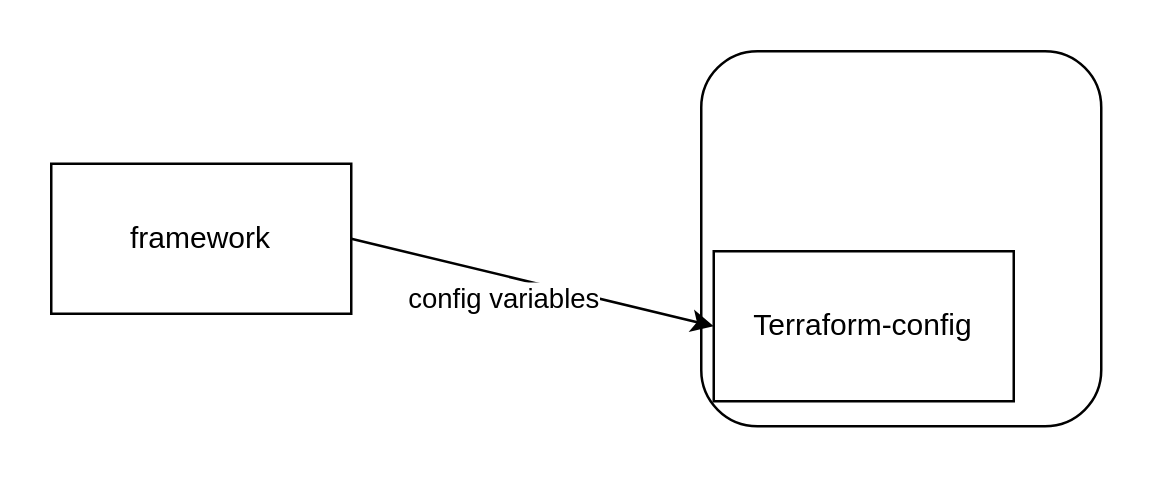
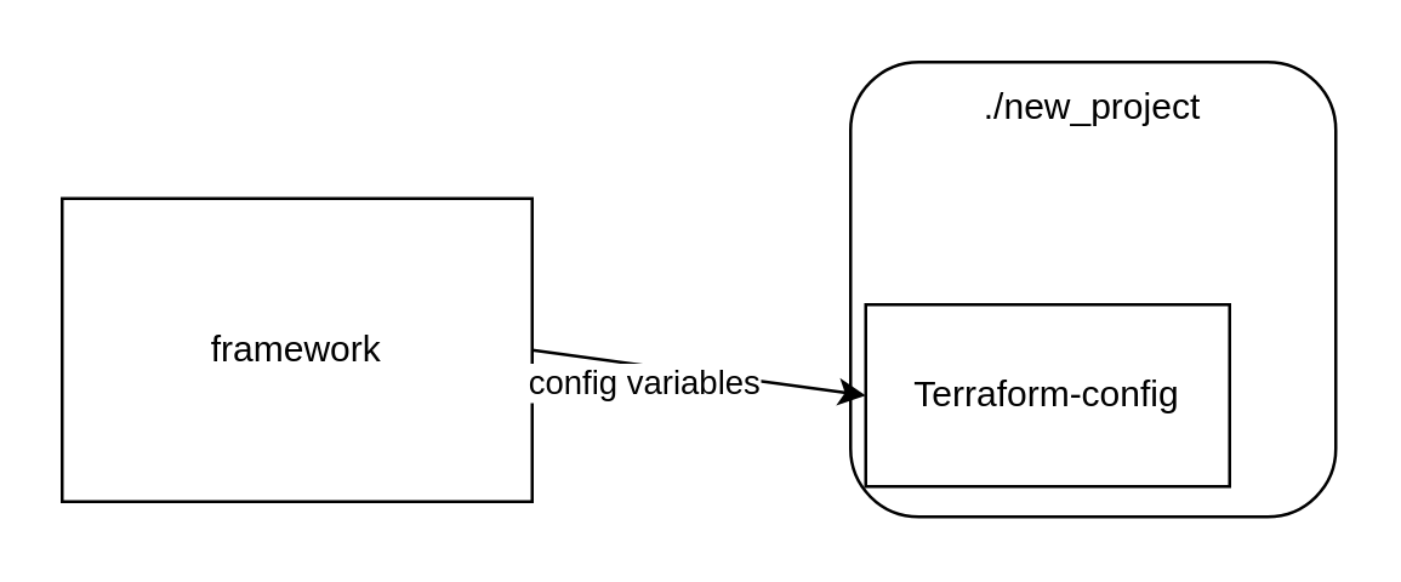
  <mxCell id="0" />
  <mxCell id="1" parent="0" />
- <mxCell id="2" value="framework" style="rounded=0;whiteSpace=wrap;html=1;" parent="1" vertex="1"><mxGeometry x="20" y="65" width="120" height="60" as="geometry" /></mxCell>
+ <mxCell id="2" value="framework" style="rounded=0;whiteSpace=wrap;html=1;" parent="1" vertex="1"><mxGeometry x="20" y="65" width="155" height="100" as="geometry" /></mxCell>
  <mxCell id="3" value="Terraform-config" style="rounded=0;whiteSpace=wrap;html=1;" parent="1" vertex="1"><mxGeometry x="285" y="100" width="120" height="60" as="geometry" /></mxCell>
  <mxCell id="4" value="" style="endArrow=classic;html=1;exitX=1;exitY=0.5;exitDx=0;exitDy=0;entryX=0;entryY=0.5;entryDx=0;entryDy=0;" parent="1" source="2" target="3" edge="1"><mxGeometry width="50" height="50" relative="1" as="geometry"><mxPoint x="260" y="185" as="sourcePoint" /><mxPoint x="310" y="135" as="targetPoint" /></mxGeometry></mxCell>
  <mxCell id="5" value="config variables" style="edgeLabel;html=1;align=center;verticalAlign=middle;resizable=0;points=[];" vertex="1" connectable="0" parent="4"><mxGeometry x="0.35" y="1" relative="1" as="geometry"><mxPoint x="-38" y="1" as="offset" /></mxGeometry></mxCell>
  <mxCell id="6" value="" style="rounded=1;whiteSpace=wrap;html=1;fillColor=none;" parent="1" vertex="1"><mxGeometry x="280" y="20" width="160" height="150" as="geometry" /></mxCell>
+ <mxCell id="7" value="./new_project" style="text;html=1;align=center;verticalAlign=middle;whiteSpace=wrap;rounded=0;" parent="1" vertex="1"><mxGeometry x="320" y="20" width="80" height="30" as="geometry" /></mxCell>
